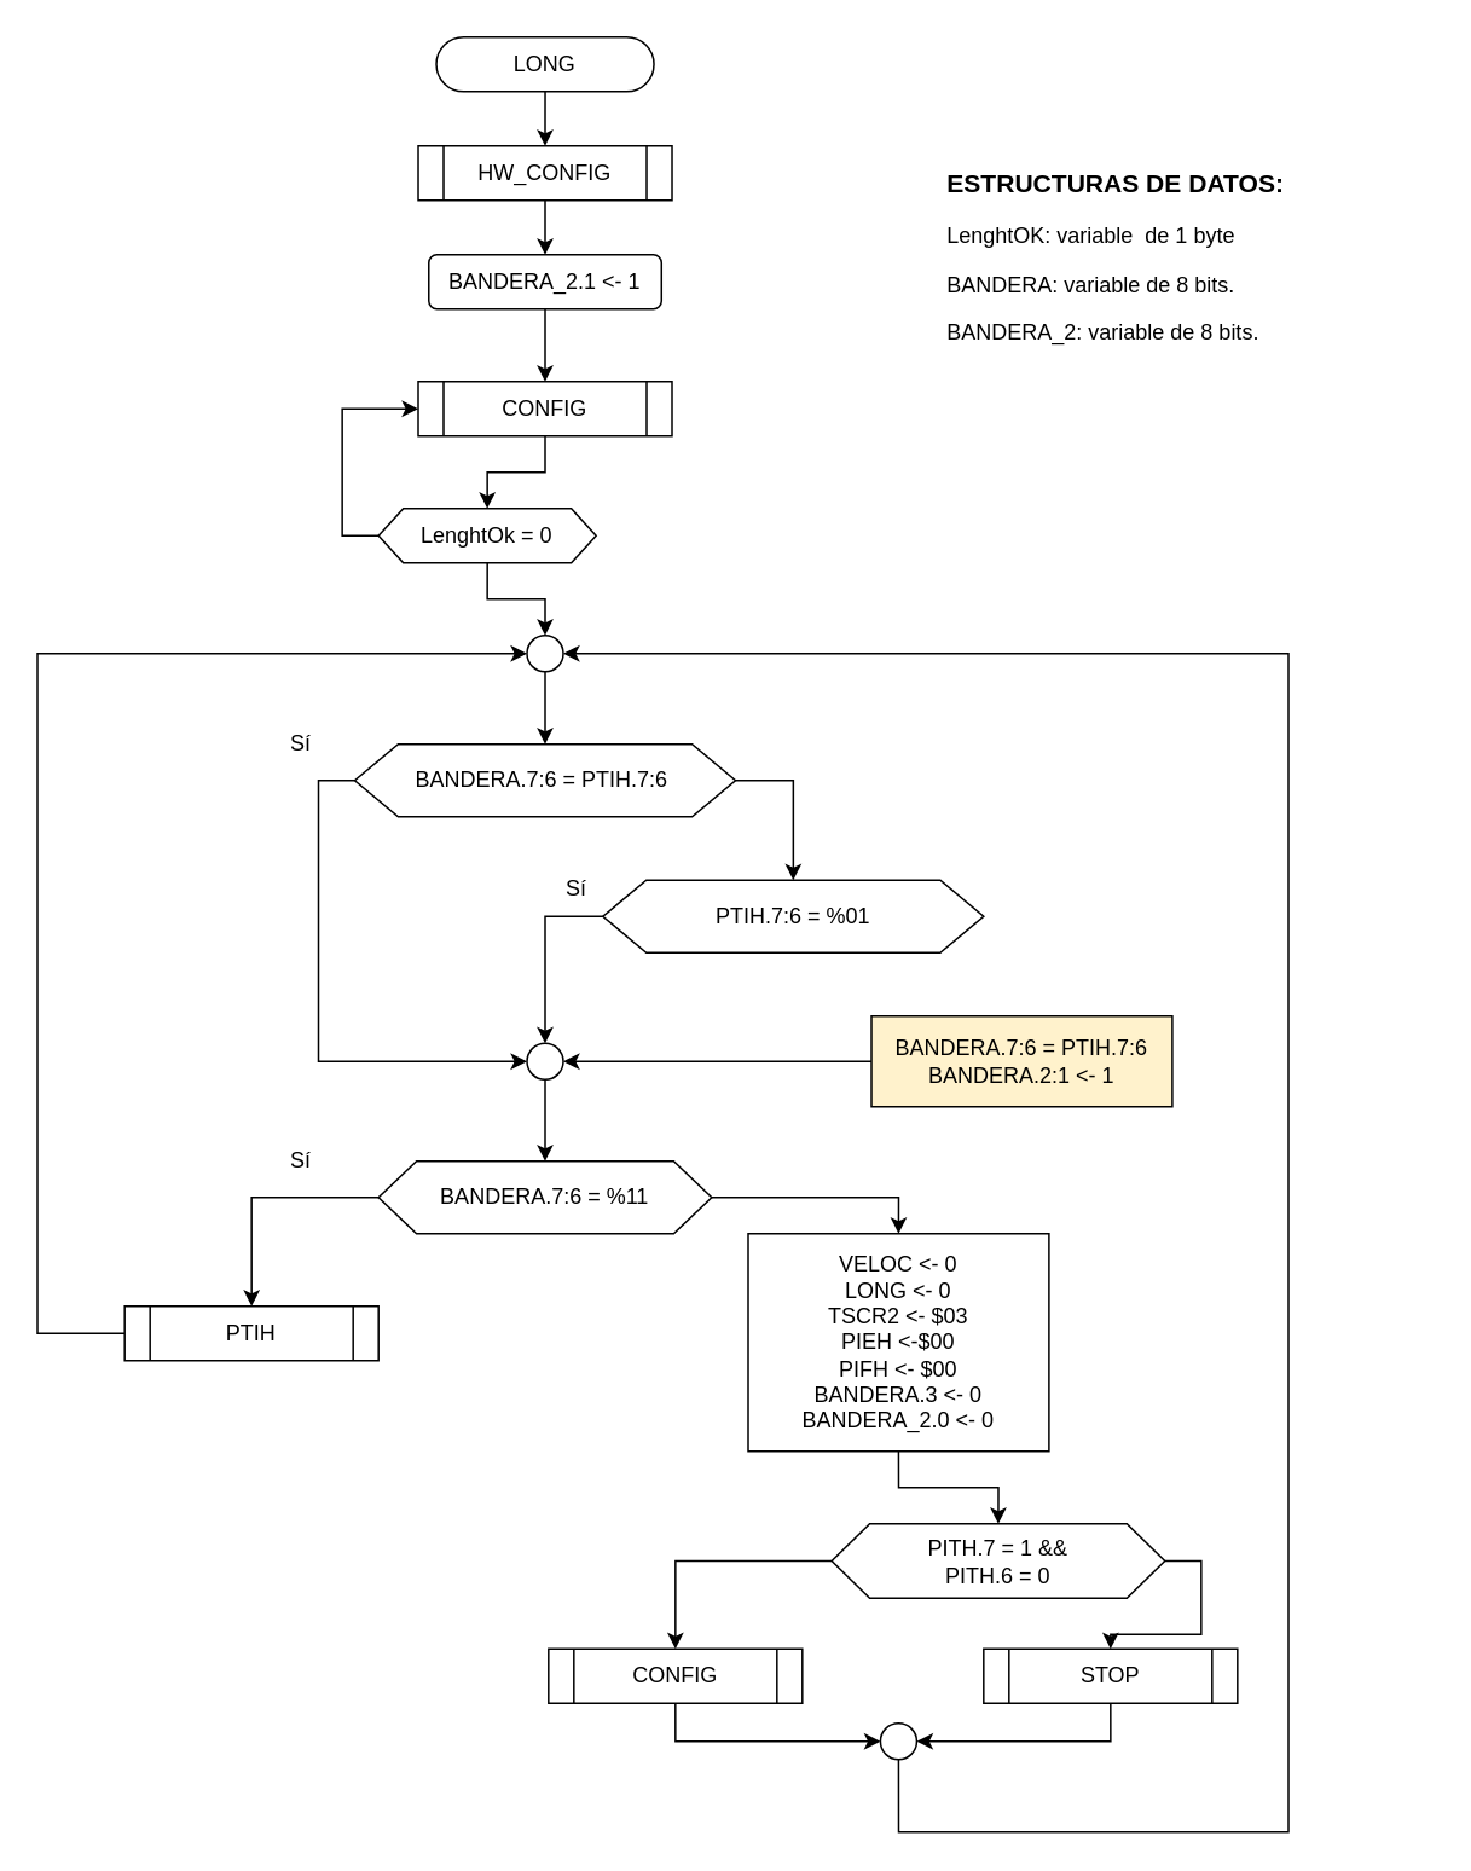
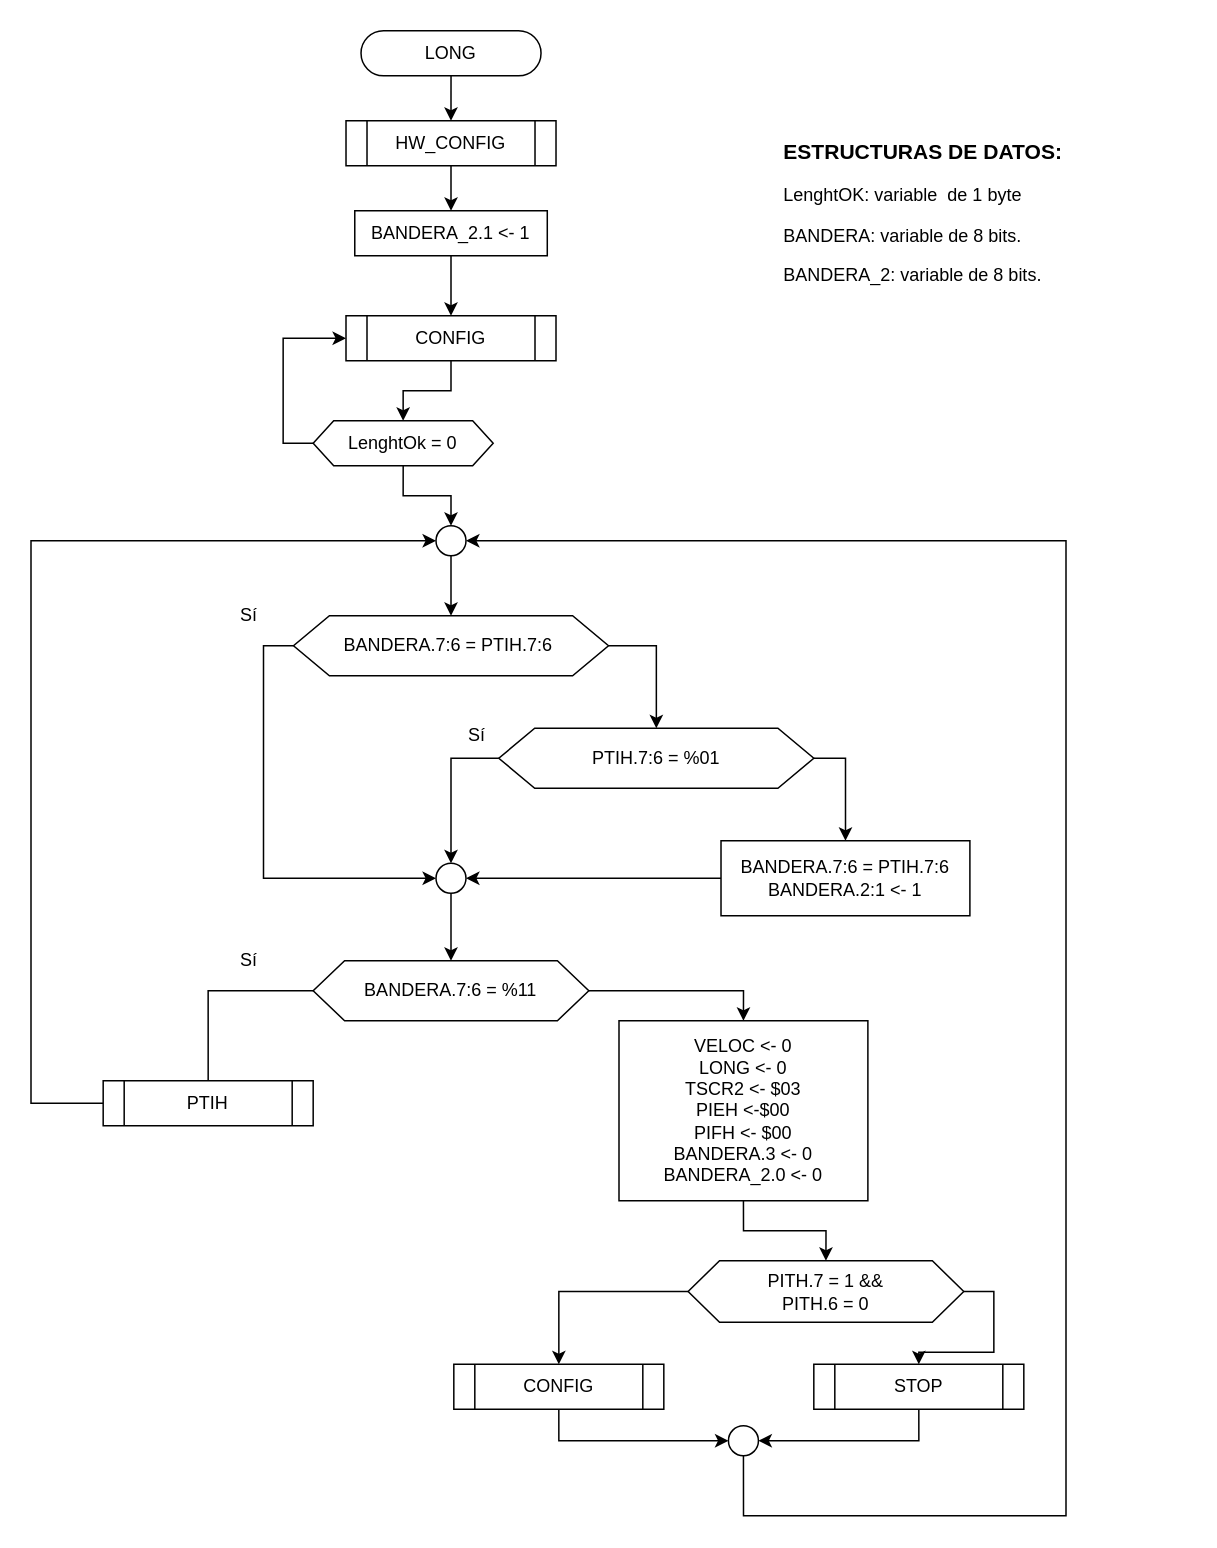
  <mxCell id="0" />
  <mxCell id="1" parent="0" />
  <mxCell id="2" style="edgeStyle=orthogonalEdgeStyle;rounded=0;orthogonalLoop=1;jettySize=auto;html=1;exitX=0.5;exitY=1;exitDx=0;exitDy=0;" parent="1" source="3" target="6" edge="1"><mxGeometry relative="1" as="geometry" /></mxCell>
  <mxCell id="3" value="LONG" style="rounded=1;whiteSpace=wrap;html=1;fontSize=12;glass=0;strokeWidth=1;shadow=0;arcSize=50;" parent="1" vertex="1"><mxGeometry x="240.02" y="20" width="120" height="30" as="geometry" /></mxCell>
  <mxCell id="4" value="&lt;h3 style=&quot;text-align: center&quot;&gt;ESTRUCTURAS DE DATOS:&lt;/h3&gt;&lt;p&gt;&lt;span&gt;LenghtOK: variable&amp;nbsp; de 1 byte&lt;/span&gt;&lt;/p&gt;&lt;p&gt;BANDERA: variable de 8 bits.&lt;/p&gt;&lt;p&gt;BANDERA_2: variable de 8 bits.&lt;/p&gt;&lt;p&gt;&lt;/p&gt;" style="text;html=1;strokeColor=none;fillColor=none;align=left;verticalAlign=middle;whiteSpace=wrap;rounded=0;" parent="1" vertex="1"><mxGeometry x="520" y="60" width="268.68" height="160" as="geometry" /></mxCell>
  <mxCell id="5" style="edgeStyle=orthogonalEdgeStyle;rounded=0;orthogonalLoop=1;jettySize=auto;html=1;exitX=0.5;exitY=1;exitDx=0;exitDy=0;entryX=0.5;entryY=0;entryDx=0;entryDy=0;" edge="1" parent="1" source="6" target="32"><mxGeometry relative="1" as="geometry" /></mxCell>
  <mxCell id="6" value="HW_CONFIG" style="shape=process;whiteSpace=wrap;html=1;backgroundOutline=1;" parent="1" vertex="1"><mxGeometry x="230.01" y="80" width="140" height="30" as="geometry" /></mxCell>
  <mxCell id="7" style="edgeStyle=orthogonalEdgeStyle;rounded=0;orthogonalLoop=1;jettySize=auto;html=1;exitX=1;exitY=0.5;exitDx=0;exitDy=0;entryX=0.5;entryY=0;entryDx=0;entryDy=0;" parent="1" source="9" target="18" edge="1"><mxGeometry relative="1" as="geometry" /></mxCell>
- <mxCell id="8" style="edgeStyle=orthogonalEdgeStyle;rounded=0;orthogonalLoop=1;jettySize=auto;html=1;exitX=0;exitY=0.5;exitDx=0;exitDy=0;entryX=0.5;entryY=0;entryDx=0;entryDy=0;" parent="1" source="9" target="20" edge="1"><mxGeometry relative="1" as="geometry"><mxPoint x="147.04" y="690" as="targetPoint" /></mxGeometry></mxCell>
+ <mxCell id="8" style="edgeStyle=orthogonalEdgeStyle;rounded=0;orthogonalLoop=1;jettySize=auto;html=1;exitX=0;exitY=0.5;exitDx=0;exitDy=0;entryX=0.5;entryY=0;entryDx=0;entryDy=0;endArrow=none;" parent="1" source="9" target="20" edge="1"><mxGeometry relative="1" as="geometry"><mxPoint x="147.04" y="690" as="targetPoint" /></mxGeometry></mxCell>
  <mxCell id="9" value="BANDERA.7:6 = %11&lt;span&gt;&lt;br&gt;&lt;/span&gt;" style="shape=hexagon;perimeter=hexagonPerimeter2;whiteSpace=wrap;html=1;size=0.114;" parent="1" vertex="1"><mxGeometry x="208.12" y="640" width="183.76" height="40" as="geometry" /></mxCell>
  <mxCell id="10" style="edgeStyle=orthogonalEdgeStyle;rounded=0;orthogonalLoop=1;jettySize=auto;html=1;exitX=0;exitY=0.5;exitDx=0;exitDy=0;entryX=0;entryY=0.5;entryDx=0;entryDy=0;" parent="1" source="12" target="14" edge="1"><mxGeometry relative="1" as="geometry" /></mxCell>
  <mxCell id="11" style="edgeStyle=orthogonalEdgeStyle;rounded=0;orthogonalLoop=1;jettySize=auto;html=1;exitX=0.5;exitY=1;exitDx=0;exitDy=0;entryX=0.5;entryY=0;entryDx=0;entryDy=0;" parent="1" source="12" target="16" edge="1"><mxGeometry relative="1" as="geometry" /></mxCell>
  <mxCell id="12" value="LenghtOk = 0" style="shape=hexagon;perimeter=hexagonPerimeter2;whiteSpace=wrap;html=1;size=0.114;" parent="1" vertex="1"><mxGeometry x="208.12" y="280" width="120" height="30" as="geometry" /></mxCell>
  <mxCell id="13" style="edgeStyle=orthogonalEdgeStyle;rounded=0;orthogonalLoop=1;jettySize=auto;html=1;exitX=0.5;exitY=1;exitDx=0;exitDy=0;" parent="1" source="14" target="12" edge="1"><mxGeometry relative="1" as="geometry" /></mxCell>
  <mxCell id="14" value="CONFIG" style="shape=process;whiteSpace=wrap;html=1;backgroundOutline=1;" parent="1" vertex="1"><mxGeometry x="230" y="210" width="140" height="30" as="geometry" /></mxCell>
  <mxCell id="15" style="edgeStyle=orthogonalEdgeStyle;rounded=0;orthogonalLoop=1;jettySize=auto;html=1;exitX=0.5;exitY=1;exitDx=0;exitDy=0;entryX=0.5;entryY=0;entryDx=0;entryDy=0;" edge="1" parent="1" source="16" target="35"><mxGeometry relative="1" as="geometry" /></mxCell>
  <mxCell id="16" value="" style="ellipse;whiteSpace=wrap;html=1;aspect=fixed;" parent="1" vertex="1"><mxGeometry x="290" y="350" width="20" height="20" as="geometry" /></mxCell>
  <mxCell id="17" style="edgeStyle=orthogonalEdgeStyle;rounded=0;orthogonalLoop=1;jettySize=auto;html=1;exitX=0.5;exitY=1;exitDx=0;exitDy=0;entryX=0.5;entryY=0;entryDx=0;entryDy=0;" parent="1" source="18" target="23" edge="1"><mxGeometry relative="1" as="geometry" /></mxCell>
  <mxCell id="18" value="VELOC &amp;lt;- 0&lt;br&gt;LONG &amp;lt;- 0&lt;br&gt;TSCR2 &amp;lt;- $03&lt;br&gt;PIEH &amp;lt;-$00&lt;br&gt;PIFH &amp;lt;- $00&lt;br&gt;BANDERA.3 &amp;lt;- 0&lt;br&gt;BANDERA_2.0 &amp;lt;- 0" style="rounded=0;whiteSpace=wrap;html=1;" parent="1" vertex="1"><mxGeometry x="412" y="680" width="165.92" height="120" as="geometry" /></mxCell>
  <mxCell id="19" style="edgeStyle=orthogonalEdgeStyle;rounded=0;orthogonalLoop=1;jettySize=auto;html=1;exitX=0;exitY=0.5;exitDx=0;exitDy=0;entryX=0;entryY=0.5;entryDx=0;entryDy=0;" edge="1" parent="1" source="20" target="16"><mxGeometry relative="1" as="geometry"><Array as="points"><mxPoint x="20" y="735" /><mxPoint x="20" y="360" /></Array></mxGeometry></mxCell>
  <mxCell id="20" value="PTIH" style="shape=process;whiteSpace=wrap;html=1;backgroundOutline=1;" parent="1" vertex="1"><mxGeometry x="68.12" y="720" width="140" height="30" as="geometry" /></mxCell>
  <mxCell id="21" style="edgeStyle=orthogonalEdgeStyle;rounded=0;orthogonalLoop=1;jettySize=auto;html=1;exitX=0;exitY=0.5;exitDx=0;exitDy=0;" parent="1" source="23" target="25" edge="1"><mxGeometry relative="1" as="geometry" /></mxCell>
  <mxCell id="22" style="edgeStyle=orthogonalEdgeStyle;rounded=0;orthogonalLoop=1;jettySize=auto;html=1;exitX=1;exitY=0.5;exitDx=0;exitDy=0;entryX=0.5;entryY=0;entryDx=0;entryDy=0;" parent="1" source="23" target="27" edge="1"><mxGeometry relative="1" as="geometry" /></mxCell>
  <mxCell id="23" value="&lt;span&gt;PITH.7 = 1 &amp;amp;&amp;amp;&lt;br&gt;&lt;/span&gt;PITH.6 = 0&lt;span&gt;&lt;br&gt;&lt;/span&gt;" style="shape=hexagon;perimeter=hexagonPerimeter2;whiteSpace=wrap;html=1;size=0.114;" parent="1" vertex="1"><mxGeometry x="458.08" y="840" width="183.76" height="41" as="geometry" /></mxCell>
  <mxCell id="24" style="edgeStyle=orthogonalEdgeStyle;rounded=0;orthogonalLoop=1;jettySize=auto;html=1;exitX=0.5;exitY=1;exitDx=0;exitDy=0;entryX=0;entryY=0.5;entryDx=0;entryDy=0;" parent="1" source="25" target="29" edge="1"><mxGeometry relative="1" as="geometry" /></mxCell>
  <mxCell id="25" value="CONFIG" style="shape=process;whiteSpace=wrap;html=1;backgroundOutline=1;" parent="1" vertex="1"><mxGeometry x="301.88" y="909" width="140" height="30" as="geometry" /></mxCell>
  <mxCell id="26" style="edgeStyle=orthogonalEdgeStyle;rounded=0;orthogonalLoop=1;jettySize=auto;html=1;exitX=0.5;exitY=1;exitDx=0;exitDy=0;entryX=1;entryY=0.5;entryDx=0;entryDy=0;" parent="1" source="27" target="29" edge="1"><mxGeometry relative="1" as="geometry" /></mxCell>
  <mxCell id="27" value="STOP" style="shape=process;whiteSpace=wrap;html=1;backgroundOutline=1;" parent="1" vertex="1"><mxGeometry x="541.88" y="909" width="140" height="30" as="geometry" /></mxCell>
  <mxCell id="28" style="edgeStyle=orthogonalEdgeStyle;rounded=0;orthogonalLoop=1;jettySize=auto;html=1;exitX=0.5;exitY=1;exitDx=0;exitDy=0;entryX=1;entryY=0.5;entryDx=0;entryDy=0;" parent="1" source="29" target="16" edge="1"><mxGeometry relative="1" as="geometry"><Array as="points"><mxPoint x="495" y="1010" /><mxPoint x="710" y="1010" /><mxPoint x="710" y="360" /></Array></mxGeometry></mxCell>
  <mxCell id="29" value="" style="ellipse;whiteSpace=wrap;html=1;aspect=fixed;" parent="1" vertex="1"><mxGeometry x="484.96" y="950" width="20" height="20" as="geometry" /></mxCell>
  <mxCell id="30" value="Sí" style="text;html=1;align=center;verticalAlign=middle;resizable=0;points=[];autosize=1;" parent="1" vertex="1"><mxGeometry x="150" y="630" width="30" height="20" as="geometry" /></mxCell>
  <mxCell id="31" style="edgeStyle=orthogonalEdgeStyle;rounded=0;orthogonalLoop=1;jettySize=auto;html=1;exitX=0.5;exitY=1;exitDx=0;exitDy=0;entryX=0.5;entryY=0;entryDx=0;entryDy=0;" edge="1" parent="1" source="32" target="14"><mxGeometry relative="1" as="geometry" /></mxCell>
- <mxCell id="32" value="BANDERA_2.1 &amp;lt;- 1" style="whiteSpace=wrap;html=1;rounded=1;" vertex="1" parent="1"><mxGeometry x="235.85" y="140" width="128.34" height="30" as="geometry" /></mxCell>
+ <mxCell id="32" value="BANDERA_2.1 &amp;lt;- 1" style="rounded=0;whiteSpace=wrap;html=1;" vertex="1" parent="1"><mxGeometry x="235.85" y="140" width="128.34" height="30" as="geometry" /></mxCell>
  <mxCell id="33" style="edgeStyle=orthogonalEdgeStyle;rounded=0;orthogonalLoop=1;jettySize=auto;html=1;exitX=1;exitY=0.5;exitDx=0;exitDy=0;" edge="1" parent="1" source="35" target="38"><mxGeometry relative="1" as="geometry" /></mxCell>
  <mxCell id="34" style="edgeStyle=orthogonalEdgeStyle;rounded=0;orthogonalLoop=1;jettySize=auto;html=1;exitX=0;exitY=0.5;exitDx=0;exitDy=0;entryX=0;entryY=0.5;entryDx=0;entryDy=0;" edge="1" parent="1" source="35" target="42"><mxGeometry relative="1" as="geometry" /></mxCell>
  <mxCell id="35" value="&lt;span&gt;BANDERA.7:6 = &lt;/span&gt;PTIH.7:6&amp;nbsp;&lt;span&gt;&lt;br&gt;&lt;/span&gt;" style="shape=hexagon;perimeter=hexagonPerimeter2;whiteSpace=wrap;html=1;size=0.114;" vertex="1" parent="1"><mxGeometry x="195.01" y="410" width="210" height="40" as="geometry" /></mxCell>
+ <mxCell id="36" style="edgeStyle=orthogonalEdgeStyle;rounded=0;orthogonalLoop=1;jettySize=auto;html=1;exitX=1;exitY=0.5;exitDx=0;exitDy=0;" edge="1" parent="1" source="38" target="40"><mxGeometry relative="1" as="geometry" /></mxCell>
  <mxCell id="37" style="edgeStyle=orthogonalEdgeStyle;rounded=0;orthogonalLoop=1;jettySize=auto;html=1;exitX=0;exitY=0.5;exitDx=0;exitDy=0;entryX=0.5;entryY=0;entryDx=0;entryDy=0;" edge="1" parent="1" source="38" target="42"><mxGeometry relative="1" as="geometry" /></mxCell>
  <mxCell id="38" value="PTIH.7:6 = %01&lt;span&gt;&lt;br&gt;&lt;/span&gt;" style="shape=hexagon;perimeter=hexagonPerimeter2;whiteSpace=wrap;html=1;size=0.114;" vertex="1" parent="1"><mxGeometry x="331.88" y="485" width="210" height="40" as="geometry" /></mxCell>
  <mxCell id="39" style="edgeStyle=orthogonalEdgeStyle;rounded=0;orthogonalLoop=1;jettySize=auto;html=1;exitX=0;exitY=0.5;exitDx=0;exitDy=0;entryX=1;entryY=0.5;entryDx=0;entryDy=0;" edge="1" parent="1" source="40" target="42"><mxGeometry relative="1" as="geometry" /></mxCell>
- <mxCell id="40" value="BANDERA.7:6 = PTIH.7:6&lt;span&gt;&lt;br&gt;BANDERA.2:1 &amp;lt;- 1&lt;/span&gt;" style="rounded=0;whiteSpace=wrap;html=1;fillColor=#fff2cc;" vertex="1" parent="1"><mxGeometry x="480.01" y="560" width="165.92" height="50" as="geometry" /></mxCell>
+ <mxCell id="40" value="BANDERA.7:6 = PTIH.7:6&lt;span&gt;&lt;br&gt;BANDERA.2:1 &amp;lt;- 1&lt;/span&gt;" style="rounded=0;whiteSpace=wrap;html=1;" vertex="1" parent="1"><mxGeometry x="480.01" y="560" width="165.92" height="50" as="geometry" /></mxCell>
  <mxCell id="41" style="edgeStyle=orthogonalEdgeStyle;rounded=0;orthogonalLoop=1;jettySize=auto;html=1;exitX=0.5;exitY=1;exitDx=0;exitDy=0;entryX=0.5;entryY=0;entryDx=0;entryDy=0;" edge="1" parent="1" source="42" target="9"><mxGeometry relative="1" as="geometry" /></mxCell>
  <mxCell id="42" value="" style="ellipse;whiteSpace=wrap;html=1;aspect=fixed;" vertex="1" parent="1"><mxGeometry x="290" y="575" width="20" height="20" as="geometry" /></mxCell>
  <mxCell id="43" value="Sí" style="text;html=1;align=center;verticalAlign=middle;resizable=0;points=[];autosize=1;" vertex="1" parent="1"><mxGeometry x="150" y="400" width="30" height="20" as="geometry" /></mxCell>
  <mxCell id="44" value="Sí" style="text;html=1;align=center;verticalAlign=middle;resizable=0;points=[];autosize=1;" vertex="1" parent="1"><mxGeometry x="301.88" y="480" width="30" height="20" as="geometry" /></mxCell>
